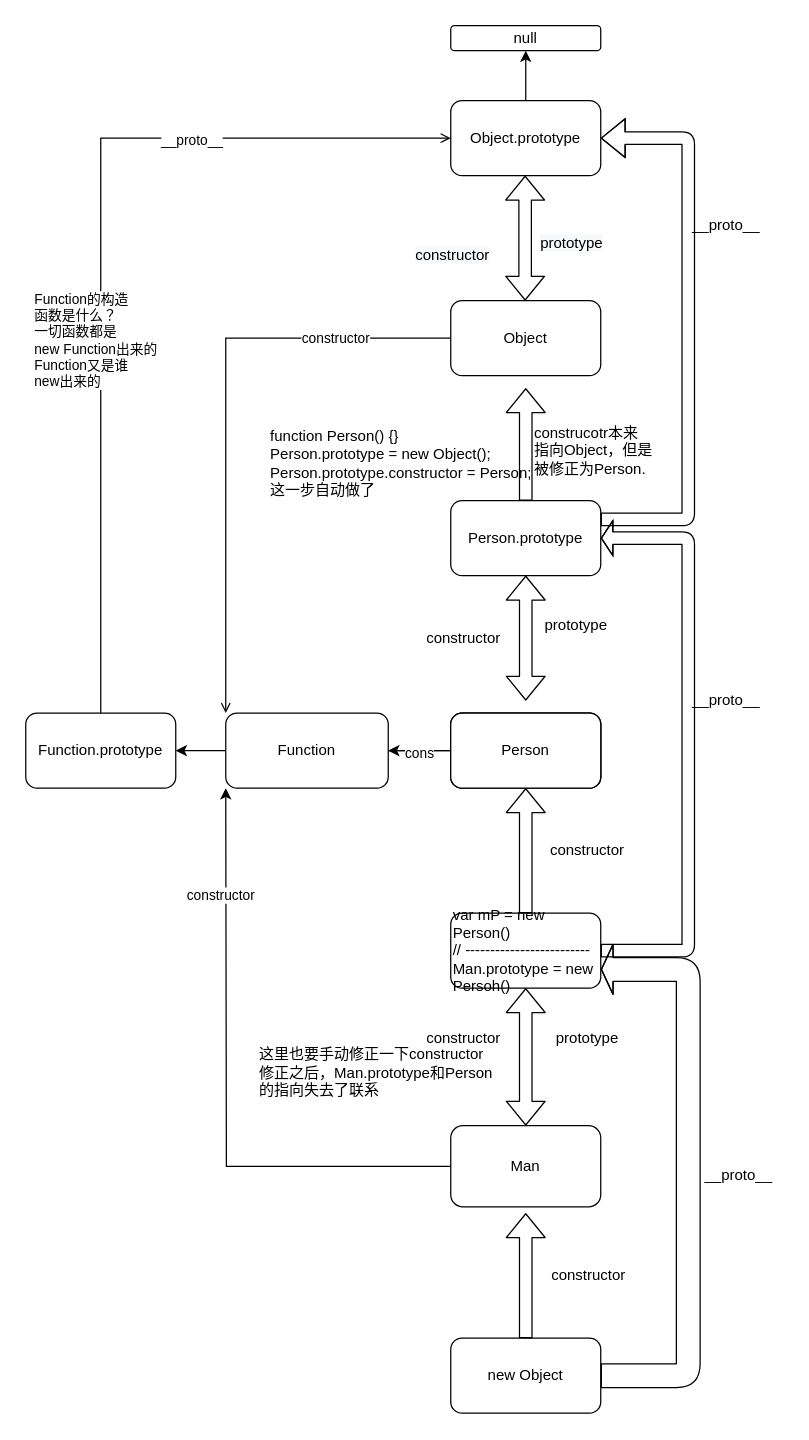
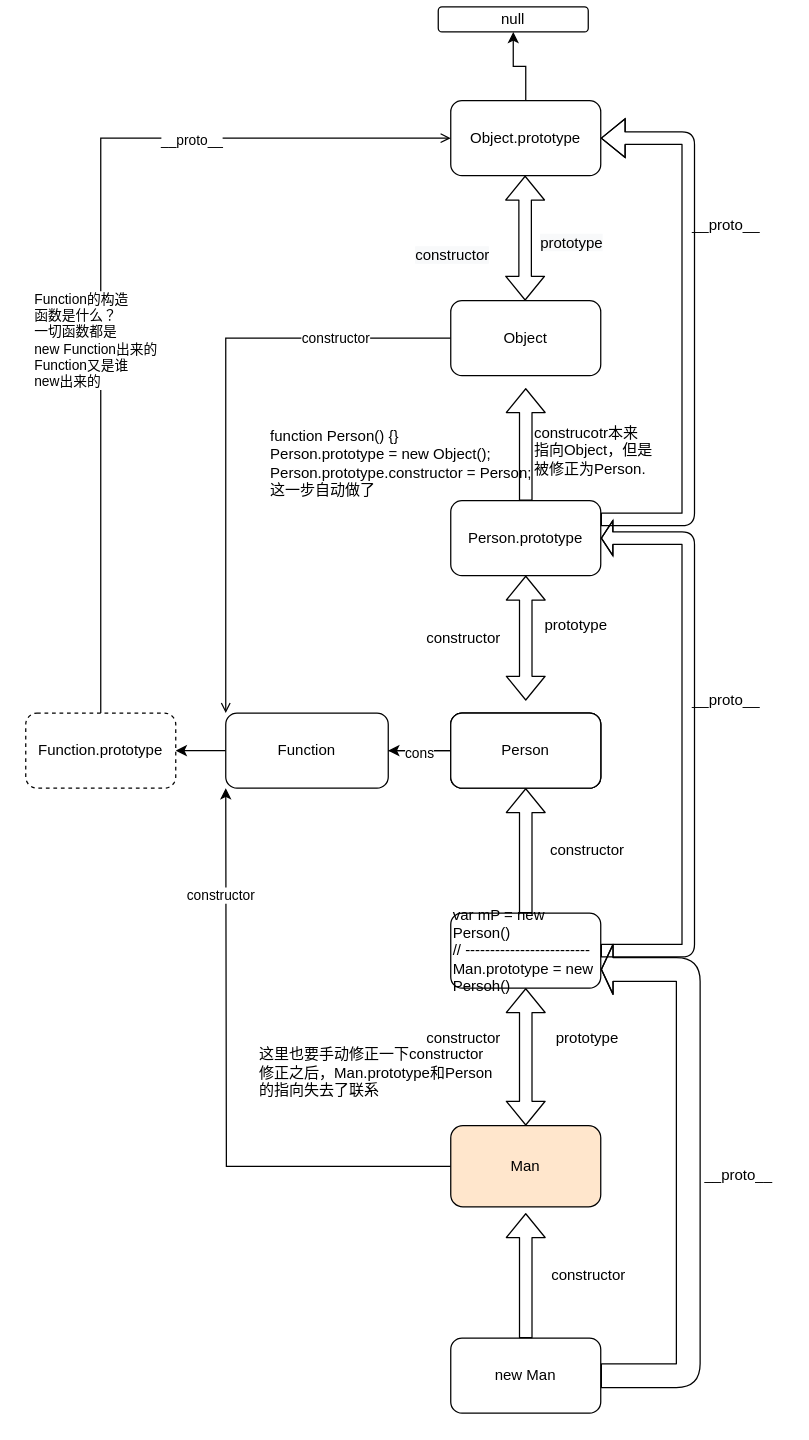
  <mxCell id="0" />
  <mxCell id="1" parent="0" />
  <mxCell id="2" value="Person.prototype" style="rounded=1;whiteSpace=wrap;html=1;" vertex="1" parent="1"><mxGeometry x="360" y="570" width="120" height="60" as="geometry" /></mxCell>
  <mxCell id="3" value="" style="rounded=1;whiteSpace=wrap;html=1;" vertex="1" parent="1"><mxGeometry x="360" y="570" width="120" height="60" as="geometry" /></mxCell>
  <mxCell id="4" value="" style="edgeStyle=orthogonalEdgeStyle;rounded=0;orthogonalLoop=1;jettySize=auto;html=1;" edge="1" parent="1" source="7" target="32"><mxGeometry relative="1" as="geometry" /></mxCell>
  <mxCell id="5" value="" style="edgeStyle=orthogonalEdgeStyle;rounded=0;orthogonalLoop=1;jettySize=auto;html=1;" edge="1" parent="1" source="7"><mxGeometry relative="1" as="geometry"><mxPoint x="300" y="600" as="targetPoint" /></mxGeometry></mxCell>
  <mxCell id="6" value="cons" style="edgeLabel;html=1;align=center;verticalAlign=middle;resizable=0;points=[];" vertex="1" connectable="0" parent="5"><mxGeometry x="-0.141" y="1" relative="1" as="geometry"><mxPoint as="offset" /></mxGeometry></mxCell>
  <mxCell id="7" value="Person" style="rounded=1;whiteSpace=wrap;html=1;" vertex="1" parent="1"><mxGeometry x="360" y="570" width="120" height="60" as="geometry" /></mxCell>
  <mxCell id="8" value="Person.prototype" style="rounded=1;whiteSpace=wrap;html=1;" vertex="1" parent="1"><mxGeometry x="360" y="400" width="120" height="60" as="geometry" /></mxCell>
  <mxCell id="9" value="" style="shape=flexArrow;endArrow=classic;startArrow=classic;html=1;entryX=0.5;entryY=1;entryDx=0;entryDy=0;" edge="1" parent="1" target="8"><mxGeometry width="100" height="100" relative="1" as="geometry"><mxPoint x="420" y="560" as="sourcePoint" /><mxPoint x="480" y="470" as="targetPoint" /></mxGeometry></mxCell>
  <mxCell id="10" value="prototype" style="text;html=1;align=center;verticalAlign=middle;resizable=0;points=[];autosize=1;strokeColor=none;" vertex="1" parent="1"><mxGeometry x="425" y="490" width="70" height="20" as="geometry" /></mxCell>
  <mxCell id="11" value="constructor" style="text;html=1;align=center;verticalAlign=middle;resizable=0;points=[];autosize=1;strokeColor=none;" vertex="1" parent="1"><mxGeometry x="335" y="500" width="70" height="20" as="geometry" /></mxCell>
  <mxCell id="12" value="var mP = new Person()&lt;br&gt;// -------------------------&lt;br&gt;Man.prototype = new&lt;br&gt;Persoh()" style="rounded=1;whiteSpace=wrap;html=1;align=left;" vertex="1" parent="1"><mxGeometry x="360" y="730" width="120" height="60" as="geometry" /></mxCell>
  <mxCell id="13" value="" style="shape=flexArrow;endArrow=classic;html=1;exitX=0.5;exitY=0;exitDx=0;exitDy=0;entryX=0.5;entryY=1;entryDx=0;entryDy=0;" edge="1" parent="1" source="12" target="7"><mxGeometry width="50" height="50" relative="1" as="geometry"><mxPoint x="400" y="630" as="sourcePoint" /><mxPoint x="450" y="580" as="targetPoint" /></mxGeometry></mxCell>
  <mxCell id="14" value="constructor" style="text;html=1;align=center;verticalAlign=middle;resizable=0;points=[];autosize=1;strokeColor=none;" vertex="1" parent="1"><mxGeometry x="434" y="670" width="70" height="20" as="geometry" /></mxCell>
  <mxCell id="15" value="" style="shape=flexArrow;endArrow=classic;html=1;exitX=1;exitY=0.5;exitDx=0;exitDy=0;endWidth=17;endSize=2.73;width=10;entryX=1;entryY=0.5;entryDx=0;entryDy=0;" edge="1" parent="1" source="12" target="8"><mxGeometry width="50" height="50" relative="1" as="geometry"><mxPoint x="480" y="770" as="sourcePoint" /><mxPoint x="530" y="410" as="targetPoint" /><Array as="points"><mxPoint x="550" y="760" /><mxPoint x="550" y="430" /><mxPoint x="540" y="430" /></Array></mxGeometry></mxCell>
  <mxCell id="16" value="__proto__" style="text;html=1;align=center;verticalAlign=middle;resizable=0;points=[];autosize=1;strokeColor=none;" vertex="1" parent="1"><mxGeometry x="545" y="550" width="70" height="20" as="geometry" /></mxCell>
  <mxCell id="17" value="" style="shape=flexArrow;endArrow=classic;html=1;exitX=0.5;exitY=0;exitDx=0;exitDy=0;" edge="1" parent="1" source="8"><mxGeometry width="50" height="50" relative="1" as="geometry"><mxPoint x="400" y="410" as="sourcePoint" /><mxPoint x="420" y="310" as="targetPoint" /></mxGeometry></mxCell>
  <mxCell id="18" style="edgeStyle=orthogonalEdgeStyle;rounded=0;orthogonalLoop=1;jettySize=auto;html=1;entryX=0;entryY=0;entryDx=0;entryDy=0;endArrow=open;" edge="1" parent="1" source="20" target="32"><mxGeometry relative="1" as="geometry"><mxPoint x="170" y="270" as="targetPoint" /></mxGeometry></mxCell>
  <mxCell id="19" value="constructor" style="edgeLabel;html=1;align=center;verticalAlign=middle;resizable=0;points=[];" vertex="1" connectable="0" parent="18"><mxGeometry x="-0.613" y="-1" relative="1" as="geometry"><mxPoint as="offset" /></mxGeometry></mxCell>
  <mxCell id="20" value="Object" style="rounded=1;whiteSpace=wrap;html=1;" vertex="1" parent="1"><mxGeometry x="360" y="240" width="120" height="60" as="geometry" /></mxCell>
  <mxCell id="21" value="" style="shape=flexArrow;endArrow=classic;html=1;entryX=1;entryY=0.5;entryDx=0;entryDy=0;exitX=1;exitY=0.25;exitDx=0;exitDy=0;" edge="1" parent="1" source="8" target="25"><mxGeometry width="50" height="50" relative="1" as="geometry"><mxPoint x="550" y="270" as="sourcePoint" /><mxPoint x="420" y="150" as="targetPoint" /><Array as="points"><mxPoint x="550" y="415" /><mxPoint x="550" y="110" /></Array></mxGeometry></mxCell>
- <mxCell id="22" value="null" style="rounded=1;whiteSpace=wrap;html=1;" vertex="1" parent="1"><mxGeometry x="360" y="20" width="120" height="20" as="geometry" /></mxCell>
+ <mxCell id="22" value="null" style="rounded=1;whiteSpace=wrap;html=1;" vertex="1" parent="1"><mxGeometry x="350" y="5" width="120" height="20" as="geometry" /></mxCell>
  <mxCell id="23" value="__proto__" style="text;html=1;align=center;verticalAlign=middle;resizable=0;points=[];autosize=1;strokeColor=none;" vertex="1" parent="1"><mxGeometry x="545" y="170" width="70" height="20" as="geometry" /></mxCell>
  <mxCell id="24" value="" style="edgeStyle=orthogonalEdgeStyle;rounded=0;orthogonalLoop=1;jettySize=auto;html=1;" edge="1" parent="1" source="25" target="22"><mxGeometry relative="1" as="geometry" /></mxCell>
  <mxCell id="25" value="Object.prototype" style="rounded=1;whiteSpace=wrap;html=1;" vertex="1" parent="1"><mxGeometry x="360" y="80" width="120" height="60" as="geometry" /></mxCell>
  <mxCell id="26" value="" style="shape=flexArrow;endArrow=classic;startArrow=classic;html=1;entryX=0.5;entryY=1;entryDx=0;entryDy=0;" edge="1" parent="1"><mxGeometry width="100" height="100" relative="1" as="geometry"><mxPoint x="419.5" y="240" as="sourcePoint" /><mxPoint x="419.5" y="140" as="targetPoint" /></mxGeometry></mxCell>
  <mxCell id="27" value="&lt;meta charset=&quot;utf-8&quot;&gt;&lt;span style=&quot;color: rgb(0, 0, 0); font-family: helvetica; font-size: 12px; font-style: normal; font-weight: 400; letter-spacing: normal; text-align: center; text-indent: 0px; text-transform: none; word-spacing: 0px; background-color: rgb(248, 249, 250); display: inline; float: none;&quot;&gt;prototype&lt;/span&gt;" style="text;whiteSpace=wrap;html=1;" vertex="1" parent="1"><mxGeometry x="430" y="180" width="80" height="30" as="geometry" /></mxCell>
  <mxCell id="28" value="&lt;meta charset=&quot;utf-8&quot;&gt;&lt;span style=&quot;color: rgb(0, 0, 0); font-family: helvetica; font-size: 12px; font-style: normal; font-weight: 400; letter-spacing: normal; text-align: center; text-indent: 0px; text-transform: none; word-spacing: 0px; background-color: rgb(248, 249, 250); display: inline; float: none;&quot;&gt;constructor&lt;/span&gt;" style="text;whiteSpace=wrap;html=1;" vertex="1" parent="1"><mxGeometry x="330" y="190" width="80" height="30" as="geometry" /></mxCell>
  <mxCell id="29" value="construcotr本来&lt;br&gt;指向Object，但是&lt;br&gt;被修正为Person." style="text;html=1;align=left;verticalAlign=middle;resizable=0;points=[];autosize=1;strokeColor=none;" vertex="1" parent="1"><mxGeometry x="425" y="335" width="110" height="50" as="geometry" /></mxCell>
  <mxCell id="30" value="&lt;div style=&quot;text-align: left&quot;&gt;&lt;span style=&quot;font-size: 12px&quot;&gt;function Person() {}&lt;/span&gt;&lt;/div&gt;&lt;div style=&quot;text-align: left&quot;&gt;&lt;span style=&quot;font-size: 12px&quot;&gt;Person.prototype = new Object();&lt;/span&gt;&lt;/div&gt;&lt;div style=&quot;text-align: left&quot;&gt;&lt;span style=&quot;font-size: 12px&quot;&gt;Person.prototype.constructor = Person;&lt;br&gt;这一步自动做了&lt;/span&gt;&lt;/div&gt;" style="text;html=1;align=center;verticalAlign=middle;resizable=0;points=[];autosize=1;strokeColor=none;" vertex="1" parent="1"><mxGeometry x="210" y="340" width="220" height="60" as="geometry" /></mxCell>
  <mxCell id="31" value="" style="edgeStyle=orthogonalEdgeStyle;rounded=0;orthogonalLoop=1;jettySize=auto;html=1;" edge="1" parent="1" source="32" target="36"><mxGeometry relative="1" as="geometry" /></mxCell>
  <mxCell id="32" value="Function" style="rounded=1;whiteSpace=wrap;html=1;" vertex="1" parent="1"><mxGeometry x="180" y="570" width="130" height="60" as="geometry" /></mxCell>
  <mxCell id="33" style="edgeStyle=orthogonalEdgeStyle;rounded=0;orthogonalLoop=1;jettySize=auto;html=1;entryX=0;entryY=0.5;entryDx=0;entryDy=0;endArrow=open;" edge="1" parent="1" source="36" target="25"><mxGeometry relative="1" as="geometry"><mxPoint x="80" y="110" as="targetPoint" /><Array as="points"><mxPoint x="80" y="110" /></Array></mxGeometry></mxCell>
  <mxCell id="34" value="__proto__" style="edgeLabel;html=1;align=center;verticalAlign=middle;resizable=0;points=[];" vertex="1" connectable="0" parent="33"><mxGeometry x="0.438" y="-1" relative="1" as="geometry"><mxPoint as="offset" /></mxGeometry></mxCell>
  <mxCell id="35" value="&lt;div style=&quot;text-align: left&quot;&gt;Function的构造&lt;/div&gt;&lt;div style=&quot;text-align: left&quot;&gt;函数是什么？&lt;/div&gt;&lt;div style=&quot;text-align: left&quot;&gt;一切函数都是&lt;/div&gt;&lt;div style=&quot;text-align: left&quot;&gt;new Function出来的&lt;/div&gt;&lt;div style=&quot;text-align: left&quot;&gt;Function又是谁&lt;/div&gt;&lt;div style=&quot;text-align: left&quot;&gt;new出来的&lt;/div&gt;" style="edgeLabel;html=1;align=center;verticalAlign=middle;resizable=0;points=[];" vertex="1" connectable="0" parent="33"><mxGeometry x="-0.191" y="5" relative="1" as="geometry"><mxPoint as="offset" /></mxGeometry></mxCell>
- <mxCell id="36" value="Function.prototype" style="rounded=1;whiteSpace=wrap;html=1;" vertex="1" parent="1"><mxGeometry y="570" width="120" height="60" as="geometry" x="20" /></mxCell>
+ <mxCell id="36" value="Function.prototype" style="rounded=1;whiteSpace=wrap;html=1;dashed=1;" vertex="1" parent="1"><mxGeometry y="570" width="120" height="60" as="geometry" x="20" /></mxCell>
  <mxCell id="37" value="" style="shape=flexArrow;endArrow=classic;startArrow=classic;html=1;entryX=0.5;entryY=1;entryDx=0;entryDy=0;" edge="1" parent="1" target="12"><mxGeometry width="100" height="100" relative="1" as="geometry"><mxPoint x="420" y="900" as="sourcePoint" /><mxPoint x="480" y="790" as="targetPoint" /></mxGeometry></mxCell>
  <mxCell id="38" value="constructor" style="text;html=1;align=center;verticalAlign=middle;resizable=0;points=[];autosize=1;strokeColor=none;" vertex="1" parent="1"><mxGeometry x="335" y="820" width="70" height="20" as="geometry" /></mxCell>
  <mxCell id="39" value="prototype" style="text;html=1;align=center;verticalAlign=middle;resizable=0;points=[];autosize=1;strokeColor=none;" vertex="1" parent="1"><mxGeometry x="434" y="820" width="70" height="20" as="geometry" /></mxCell>
  <mxCell id="40" style="edgeStyle=orthogonalEdgeStyle;rounded=0;orthogonalLoop=1;jettySize=auto;html=1;" edge="1" parent="1" source="42"><mxGeometry relative="1" as="geometry"><mxPoint x="180" y="630" as="targetPoint" /></mxGeometry></mxCell>
  <mxCell id="41" value="constructor" style="edgeLabel;html=1;align=center;verticalAlign=middle;resizable=0;points=[];" vertex="1" connectable="0" parent="40"><mxGeometry x="0.646" y="5" relative="1" as="geometry"><mxPoint as="offset" /></mxGeometry></mxCell>
- <mxCell id="42" value="Man" style="rounded=1;whiteSpace=wrap;html=1;" vertex="1" parent="1"><mxGeometry x="360" y="900" width="120" height="65" as="geometry" /></mxCell>
- <mxCell id="43" value="new Object" style="rounded=1;whiteSpace=wrap;html=1;" vertex="1" parent="1"><mxGeometry x="360" y="1070" width="120" height="60" as="geometry" /></mxCell>
+ <mxCell id="42" value="Man" style="rounded=1;whiteSpace=wrap;html=1;fillColor=#ffe6cc;" vertex="1" parent="1"><mxGeometry x="360" y="900" width="120" height="65" as="geometry" /></mxCell>
+ <mxCell id="43" value="new Man" style="rounded=1;whiteSpace=wrap;html=1;" vertex="1" parent="1"><mxGeometry x="360" y="1070" width="120" height="60" as="geometry" /></mxCell>
  <mxCell id="44" value="" style="shape=flexArrow;endArrow=classic;html=1;exitX=0.5;exitY=0;exitDx=0;exitDy=0;" edge="1" parent="1" source="43"><mxGeometry width="50" height="50" relative="1" as="geometry"><mxPoint x="400" y="1050" as="sourcePoint" /><mxPoint x="420" y="970" as="targetPoint" /></mxGeometry></mxCell>
  <mxCell id="45" value="constructor" style="text;html=1;align=center;verticalAlign=middle;resizable=0;points=[];autosize=1;strokeColor=none;" vertex="1" parent="1"><mxGeometry x="435" y="1010" width="70" height="20" as="geometry" /></mxCell>
  <mxCell id="46" value="&lt;div style=&quot;text-align: left&quot;&gt;&lt;span&gt;&lt;br&gt;&lt;/span&gt;&lt;/div&gt;&lt;div style=&quot;text-align: left&quot;&gt;&lt;span&gt;这里也要手动修正一下constructor&lt;/span&gt;&lt;/div&gt;&lt;div style=&quot;text-align: left&quot;&gt;&lt;span&gt;修正之后，Man.prototype和Person&lt;/span&gt;&lt;/div&gt;&lt;div style=&quot;text-align: left&quot;&gt;&lt;span&gt;的指向失去了联系&lt;/span&gt;&lt;/div&gt;" style="text;html=1;align=center;verticalAlign=middle;resizable=0;points=[];autosize=1;strokeColor=none;" vertex="1" parent="1"><mxGeometry x="200" y="820" width="200" height="60" as="geometry" /></mxCell>
  <mxCell id="47" value="" style="shape=flexArrow;endArrow=classic;html=1;exitX=1;exitY=0.5;exitDx=0;exitDy=0;width=19;endSize=2.78;entryX=1;entryY=0.75;entryDx=0;entryDy=0;" edge="1" parent="1" source="43" target="12"><mxGeometry width="50" height="50" relative="1" as="geometry"><mxPoint x="490" y="1140" as="sourcePoint" /><mxPoint x="550" y="770" as="targetPoint" /><Array as="points"><mxPoint x="550" y="1100" /><mxPoint x="550" y="940" /><mxPoint x="550" y="775" /></Array></mxGeometry></mxCell>
  <mxCell id="48" value="__proto__" style="text;html=1;align=center;verticalAlign=middle;resizable=0;points=[];autosize=1;strokeColor=none;" vertex="1" parent="1"><mxGeometry x="555" y="930" width="70" height="20" as="geometry" /></mxCell>
